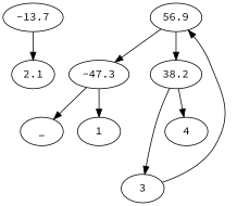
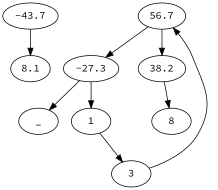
  digraph {
    fontname="Source Code Pro"
    node [fontname="Source Code Pro"]
    edge [fontname="Source Code Pro"]
-   n1 [label=-13.7]
-   n2 [label=2.1]
-   n3 [label=56.9]
-   n4 [label=-47.3]
+   n1 [label=-43.7]
+   n2 [label=8.1]
+   n3 [label=56.7]
+   n4 [label=-27.3]
    n5 [label=38.2]
    n6 [label=_]
    n7 [label=1]
    n8 [label=3]
-   n9 [label=4]
+   n9 [label=8]
    n1 -> n2
    n3 -> n4
    n3 -> n5
    n4 -> n6
    n4 -> n7
-   n5 -> n8
+   n7 -> n8
    n5 -> n9
    n8 -> n3
  }
